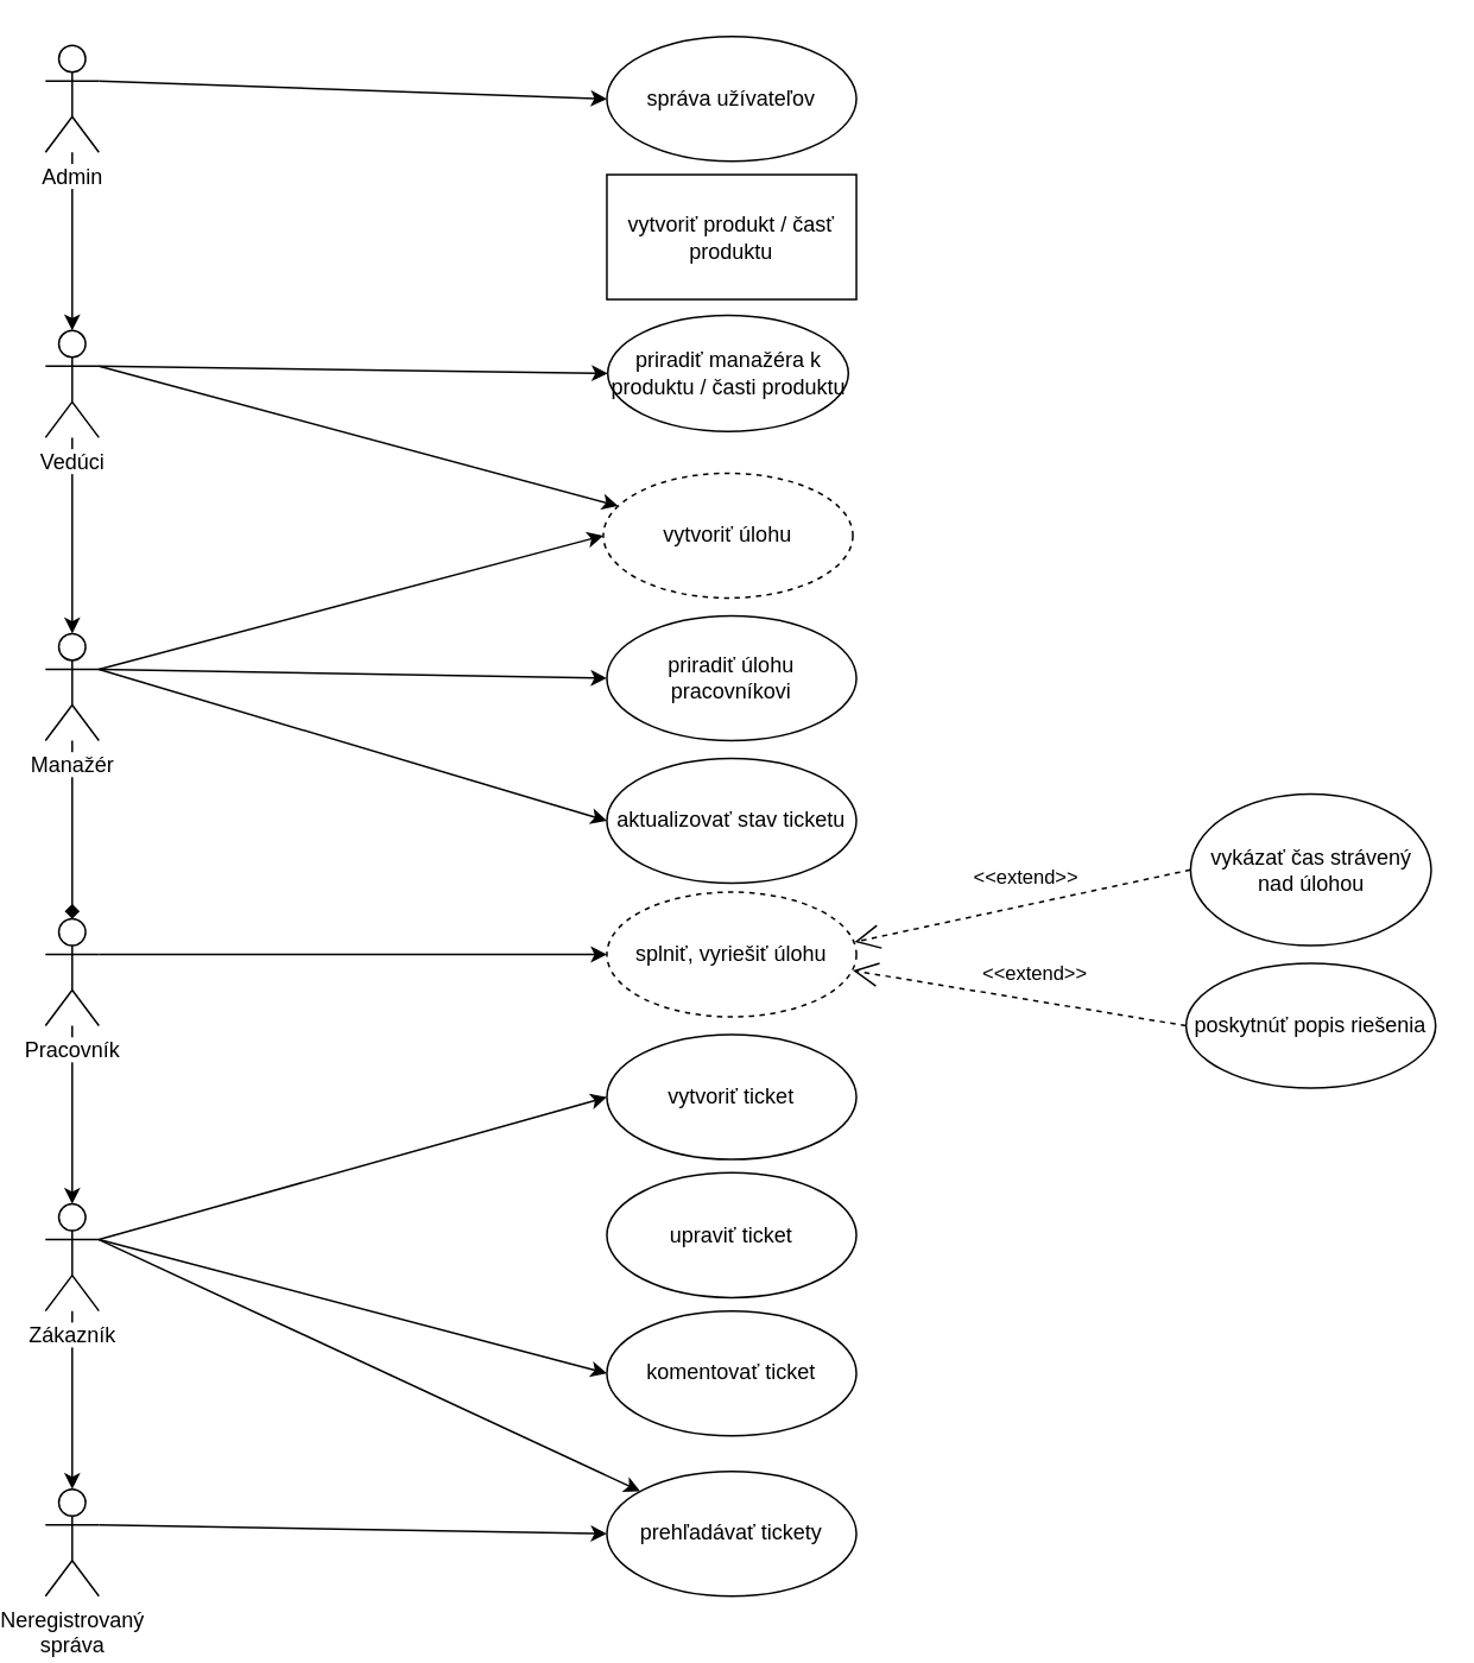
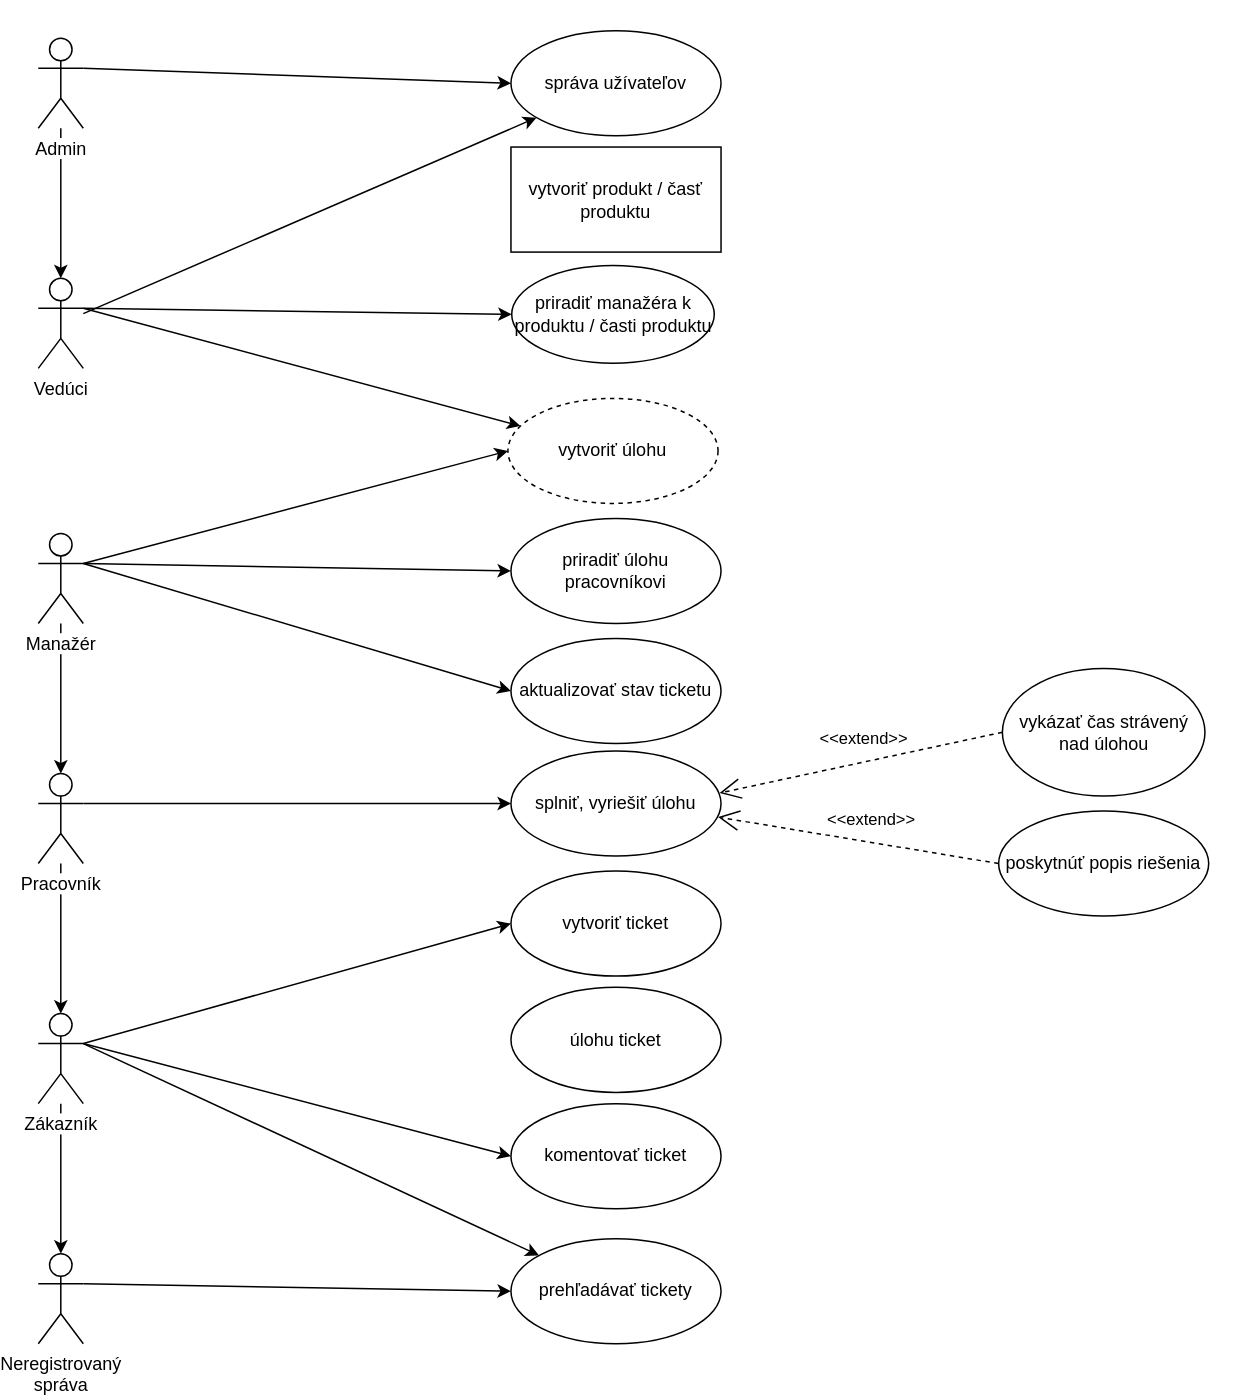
  <mxCell id="0" />
  <mxCell id="1" parent="0" />
  <mxCell id="2" value="" style="edgeStyle=orthogonalEdgeStyle;rounded=0;orthogonalLoop=1;jettySize=auto;html=1;" edge="1" parent="1" source="4" target="8"><mxGeometry relative="1" as="geometry" /></mxCell>
  <mxCell id="3" style="rounded=0;orthogonalLoop=1;jettySize=auto;html=1;exitX=1;exitY=0.333;exitDx=0;exitDy=0;exitPerimeter=0;entryX=0;entryY=0.5;entryDx=0;entryDy=0;" edge="1" parent="1" source="4" target="24"><mxGeometry relative="1" as="geometry" /></mxCell>
  <mxCell id="4" value="Admin" style="shape=umlActor;verticalLabelPosition=bottom;labelBackgroundColor=#ffffff;verticalAlign=top;html=1;" vertex="1" parent="1"><mxGeometry x="20" y="25" width="30" height="60" as="geometry" /></mxCell>
- <mxCell id="5" value="" style="edgeStyle=none;rounded=0;orthogonalLoop=1;jettySize=auto;html=1;" edge="1" parent="1" source="8" target="13"><mxGeometry relative="1" as="geometry" /></mxCell>
+ <mxCell id="5" value="" style="edgeStyle=none;rounded=0;orthogonalLoop=1;jettySize=auto;html=1;" edge="1" parent="1" source="8" target="24"><mxGeometry relative="1" as="geometry" /></mxCell>
  <mxCell id="6" style="edgeStyle=none;rounded=0;orthogonalLoop=1;jettySize=auto;html=1;exitX=1;exitY=0.333;exitDx=0;exitDy=0;exitPerimeter=0;" edge="1" parent="1" source="8" target="27"><mxGeometry relative="1" as="geometry" /></mxCell>
  <mxCell id="7" style="edgeStyle=none;rounded=0;orthogonalLoop=1;jettySize=auto;html=1;exitX=1;exitY=0.333;exitDx=0;exitDy=0;exitPerimeter=0;entryX=0;entryY=0.5;entryDx=0;entryDy=0;" edge="1" parent="1" source="8" target="26"><mxGeometry relative="1" as="geometry" /></mxCell>
  <mxCell id="8" value="Vedúci" style="shape=umlActor;verticalLabelPosition=bottom;labelBackgroundColor=#ffffff;verticalAlign=top;html=1;" vertex="1" parent="1"><mxGeometry x="20" y="185" width="30" height="60" as="geometry" /></mxCell>
  <mxCell id="9" style="edgeStyle=none;rounded=0;orthogonalLoop=1;jettySize=auto;html=1;exitX=1;exitY=0.333;exitDx=0;exitDy=0;exitPerimeter=0;entryX=0;entryY=0.5;entryDx=0;entryDy=0;" edge="1" parent="1" source="13" target="27"><mxGeometry relative="1" as="geometry" /></mxCell>
  <mxCell id="10" style="edgeStyle=none;rounded=0;orthogonalLoop=1;jettySize=auto;html=1;exitX=1;exitY=0.333;exitDx=0;exitDy=0;exitPerimeter=0;entryX=0;entryY=0.5;entryDx=0;entryDy=0;" edge="1" parent="1" source="13" target="28"><mxGeometry relative="1" as="geometry" /></mxCell>
  <mxCell id="11" style="edgeStyle=none;rounded=0;orthogonalLoop=1;jettySize=auto;html=1;exitX=1;exitY=0.333;exitDx=0;exitDy=0;exitPerimeter=0;entryX=0;entryY=0.5;entryDx=0;entryDy=0;" edge="1" parent="1" source="13" target="29"><mxGeometry relative="1" as="geometry" /></mxCell>
- <mxCell id="12" value="" style="edgeStyle=none;rounded=0;orthogonalLoop=1;jettySize=auto;html=1;endArrow=diamond;" edge="1" parent="1" source="13" target="16"><mxGeometry relative="1" as="geometry" /></mxCell>
+ <mxCell id="12" value="" style="edgeStyle=none;rounded=0;orthogonalLoop=1;jettySize=auto;html=1;" edge="1" parent="1" source="13" target="16"><mxGeometry relative="1" as="geometry" /></mxCell>
  <mxCell id="13" value="Manažér" style="shape=umlActor;verticalLabelPosition=bottom;labelBackgroundColor=#ffffff;verticalAlign=top;html=1;" vertex="1" parent="1"><mxGeometry x="20" y="355" width="30" height="60" as="geometry" /></mxCell>
  <mxCell id="14" style="edgeStyle=none;rounded=0;orthogonalLoop=1;jettySize=auto;html=1;exitX=1;exitY=0.333;exitDx=0;exitDy=0;exitPerimeter=0;entryX=0;entryY=0.5;entryDx=0;entryDy=0;" edge="1" parent="1" source="16" target="30"><mxGeometry relative="1" as="geometry" /></mxCell>
  <mxCell id="15" value="" style="edgeStyle=none;rounded=0;orthogonalLoop=1;jettySize=auto;html=1;" edge="1" parent="1" source="16" target="21"><mxGeometry relative="1" as="geometry" /></mxCell>
  <mxCell id="16" value="Pracovník" style="shape=umlActor;verticalLabelPosition=bottom;labelBackgroundColor=#ffffff;verticalAlign=top;html=1;" vertex="1" parent="1"><mxGeometry x="20" y="515" width="30" height="60" as="geometry" /></mxCell>
  <mxCell id="17" style="edgeStyle=none;rounded=0;orthogonalLoop=1;jettySize=auto;html=1;exitX=1;exitY=0.333;exitDx=0;exitDy=0;exitPerimeter=0;entryX=0;entryY=0.5;entryDx=0;entryDy=0;" edge="1" parent="1" source="21" target="35"><mxGeometry relative="1" as="geometry" /></mxCell>
  <mxCell id="18" style="edgeStyle=none;rounded=0;orthogonalLoop=1;jettySize=auto;html=1;exitX=1;exitY=0.333;exitDx=0;exitDy=0;exitPerimeter=0;" edge="1" parent="1" source="21" target="38"><mxGeometry relative="1" as="geometry" /></mxCell>
  <mxCell id="19" style="edgeStyle=none;rounded=0;orthogonalLoop=1;jettySize=auto;html=1;exitX=1;exitY=0.333;exitDx=0;exitDy=0;exitPerimeter=0;entryX=0;entryY=0.5;entryDx=0;entryDy=0;" edge="1" parent="1" source="21" target="37"><mxGeometry relative="1" as="geometry" /></mxCell>
  <mxCell id="20" value="" style="edgeStyle=none;rounded=0;orthogonalLoop=1;jettySize=auto;html=1;" edge="1" parent="1" source="21" target="23"><mxGeometry relative="1" as="geometry" /></mxCell>
  <mxCell id="21" value="Zákazník" style="shape=umlActor;verticalLabelPosition=bottom;labelBackgroundColor=#ffffff;verticalAlign=top;html=1;" vertex="1" parent="1"><mxGeometry x="20" y="675" width="30" height="60" as="geometry" /></mxCell>
  <mxCell id="22" style="edgeStyle=none;rounded=0;orthogonalLoop=1;jettySize=auto;html=1;exitX=1;exitY=0.333;exitDx=0;exitDy=0;exitPerimeter=0;entryX=0;entryY=0.5;entryDx=0;entryDy=0;" edge="1" parent="1" source="23" target="38"><mxGeometry relative="1" as="geometry" /></mxCell>
  <mxCell id="23" value="Neregistrovaný&lt;br&gt;správa" style="shape=umlActor;verticalLabelPosition=bottom;labelBackgroundColor=#ffffff;verticalAlign=top;html=1;" vertex="1" parent="1"><mxGeometry x="20" y="835" width="30" height="60" as="geometry" /></mxCell>
  <mxCell id="24" value="správa užívateľov" style="ellipse;whiteSpace=wrap;html=1;" vertex="1" parent="1"><mxGeometry x="335" y="20" width="140" height="70" as="geometry" /></mxCell>
  <mxCell id="25" value="vytvoriť produkt / časť produktu" style="whiteSpace=wrap;html=1;rounded=0;" vertex="1" parent="1"><mxGeometry x="335" y="97.5" width="140" height="70" as="geometry" /></mxCell>
  <mxCell id="26" value="priradiť manažéra k produktu / časti produktu" style="ellipse;whiteSpace=wrap;html=1;" vertex="1" parent="1"><mxGeometry x="335.5" y="176.5" width="135" height="65" as="geometry" /></mxCell>
  <mxCell id="27" value="vytvoriť úlohu" style="ellipse;whiteSpace=wrap;html=1;dashed=1;" vertex="1" parent="1"><mxGeometry x="333" y="265" width="140" height="70" as="geometry" /></mxCell>
  <mxCell id="28" value="priradiť úlohu pracovníkovi" style="ellipse;whiteSpace=wrap;html=1;" vertex="1" parent="1"><mxGeometry x="335" y="345" width="140" height="70" as="geometry" /></mxCell>
  <mxCell id="29" value="aktualizovať stav ticketu" style="ellipse;whiteSpace=wrap;html=1;" vertex="1" parent="1"><mxGeometry x="335" y="425" width="140" height="70" as="geometry" /></mxCell>
- <mxCell id="30" value="splniť, vyriešiť úlohu" style="ellipse;whiteSpace=wrap;html=1;dashed=1;" vertex="1" parent="1"><mxGeometry x="335" y="500" width="140" height="70" as="geometry" /></mxCell>
+ <mxCell id="30" value="splniť, vyriešiť úlohu" style="ellipse;whiteSpace=wrap;html=1;" vertex="1" parent="1"><mxGeometry x="335" y="500" width="140" height="70" as="geometry" /></mxCell>
  <mxCell id="31" value="poskytnúť popis riešenia" style="ellipse;whiteSpace=wrap;html=1;" vertex="1" parent="1"><mxGeometry x="660" y="540" width="140" height="70" as="geometry" /></mxCell>
  <mxCell id="32" value="vykázať čas strávený nad úlohou" style="ellipse;whiteSpace=wrap;html=1;" vertex="1" parent="1"><mxGeometry x="662.5" y="445" width="135" height="85" as="geometry" /></mxCell>
  <mxCell id="33" value="&amp;lt;&amp;lt;extend&amp;gt;&amp;gt;" style="endArrow=open;endSize=12;dashed=1;html=1;exitX=0;exitY=0.5;exitDx=0;exitDy=0;entryX=0.993;entryY=0.4;entryDx=0;entryDy=0;entryPerimeter=0;" edge="1" parent="1" source="32" target="30"><mxGeometry x="-0.058" y="-15" width="160" relative="1" as="geometry"><mxPoint x="550" y="445" as="sourcePoint" /><mxPoint x="471" y="535" as="targetPoint" /><mxPoint as="offset" /></mxGeometry></mxCell>
  <mxCell id="34" value="&amp;lt;&amp;lt;extend&amp;gt;&amp;gt;" style="endArrow=open;endSize=12;dashed=1;html=1;exitX=0;exitY=0.5;exitDx=0;exitDy=0;entryX=0.986;entryY=0.629;entryDx=0;entryDy=0;entryPerimeter=0;" edge="1" parent="1" source="31" target="30"><mxGeometry x="-0.058" y="-15" width="160" relative="1" as="geometry"><mxPoint x="680" y="591.5" as="sourcePoint" /><mxPoint x="475" y="535" as="targetPoint" /><mxPoint as="offset" /></mxGeometry></mxCell>
  <mxCell id="35" value="vytvoriť ticket" style="ellipse;whiteSpace=wrap;html=1;" vertex="1" parent="1"><mxGeometry x="335" y="580" width="140" height="70" as="geometry" /></mxCell>
- <mxCell id="36" value="upraviť ticket" style="ellipse;whiteSpace=wrap;html=1;" vertex="1" parent="1"><mxGeometry x="335" y="657.5" width="140" height="70" as="geometry" /></mxCell>
+ <mxCell id="36" value="úlohu ticket" style="ellipse;whiteSpace=wrap;html=1;" vertex="1" parent="1"><mxGeometry x="335" y="657.5" width="140" height="70" as="geometry" /></mxCell>
  <mxCell id="37" value="komentovať ticket" style="ellipse;whiteSpace=wrap;html=1;" vertex="1" parent="1"><mxGeometry x="335" y="735" width="140" height="70" as="geometry" /></mxCell>
  <mxCell id="38" value="prehľadávať tickety" style="ellipse;whiteSpace=wrap;html=1;" vertex="1" parent="1"><mxGeometry x="335" y="825" width="140" height="70" as="geometry" /></mxCell>
